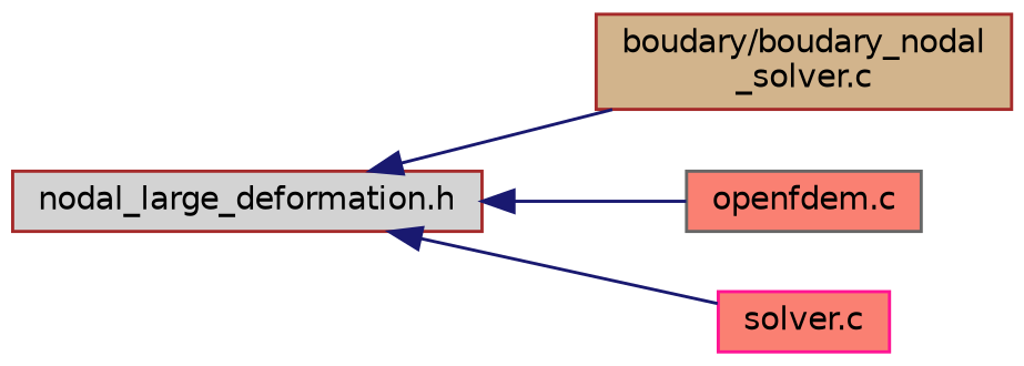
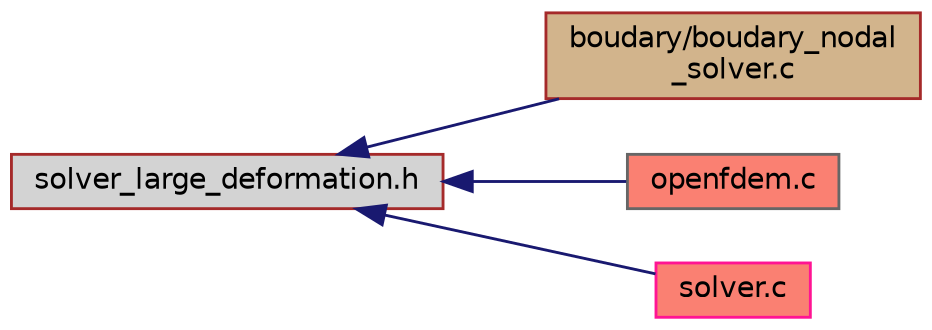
  digraph {
    rankdir=LR
    node [color=brown fillcolor=salmon fontname=Helvetica fontsize=10 shape=record style=filled]
    edge [color=midnightblue dir=back fontname=Helvetica fontsize=10 labelfontname=Helvetica labelfontsize=10 style=solid]
-   n1 [fillcolor=lightgrey fontcolor=black height=0.2 label="nodal_large_deformation.h" width=0.4]
+   n1 [fillcolor=lightgrey fontcolor=black height=0.2 label="solver_large_deformation.h" width=0.4]
    n2 [fillcolor=tan height=0.2 label="boudary/boudary_nodal\l_solver.c" width=0.4]
    n3 [color=gray40 height=0.2 label="openfdem.c" width=0.4]
    n4 [color=deeppink height=0.2 label="solver.c" width=0.4]
    n1 -> n2
    n1 -> n3
    n1 -> n4
  }
